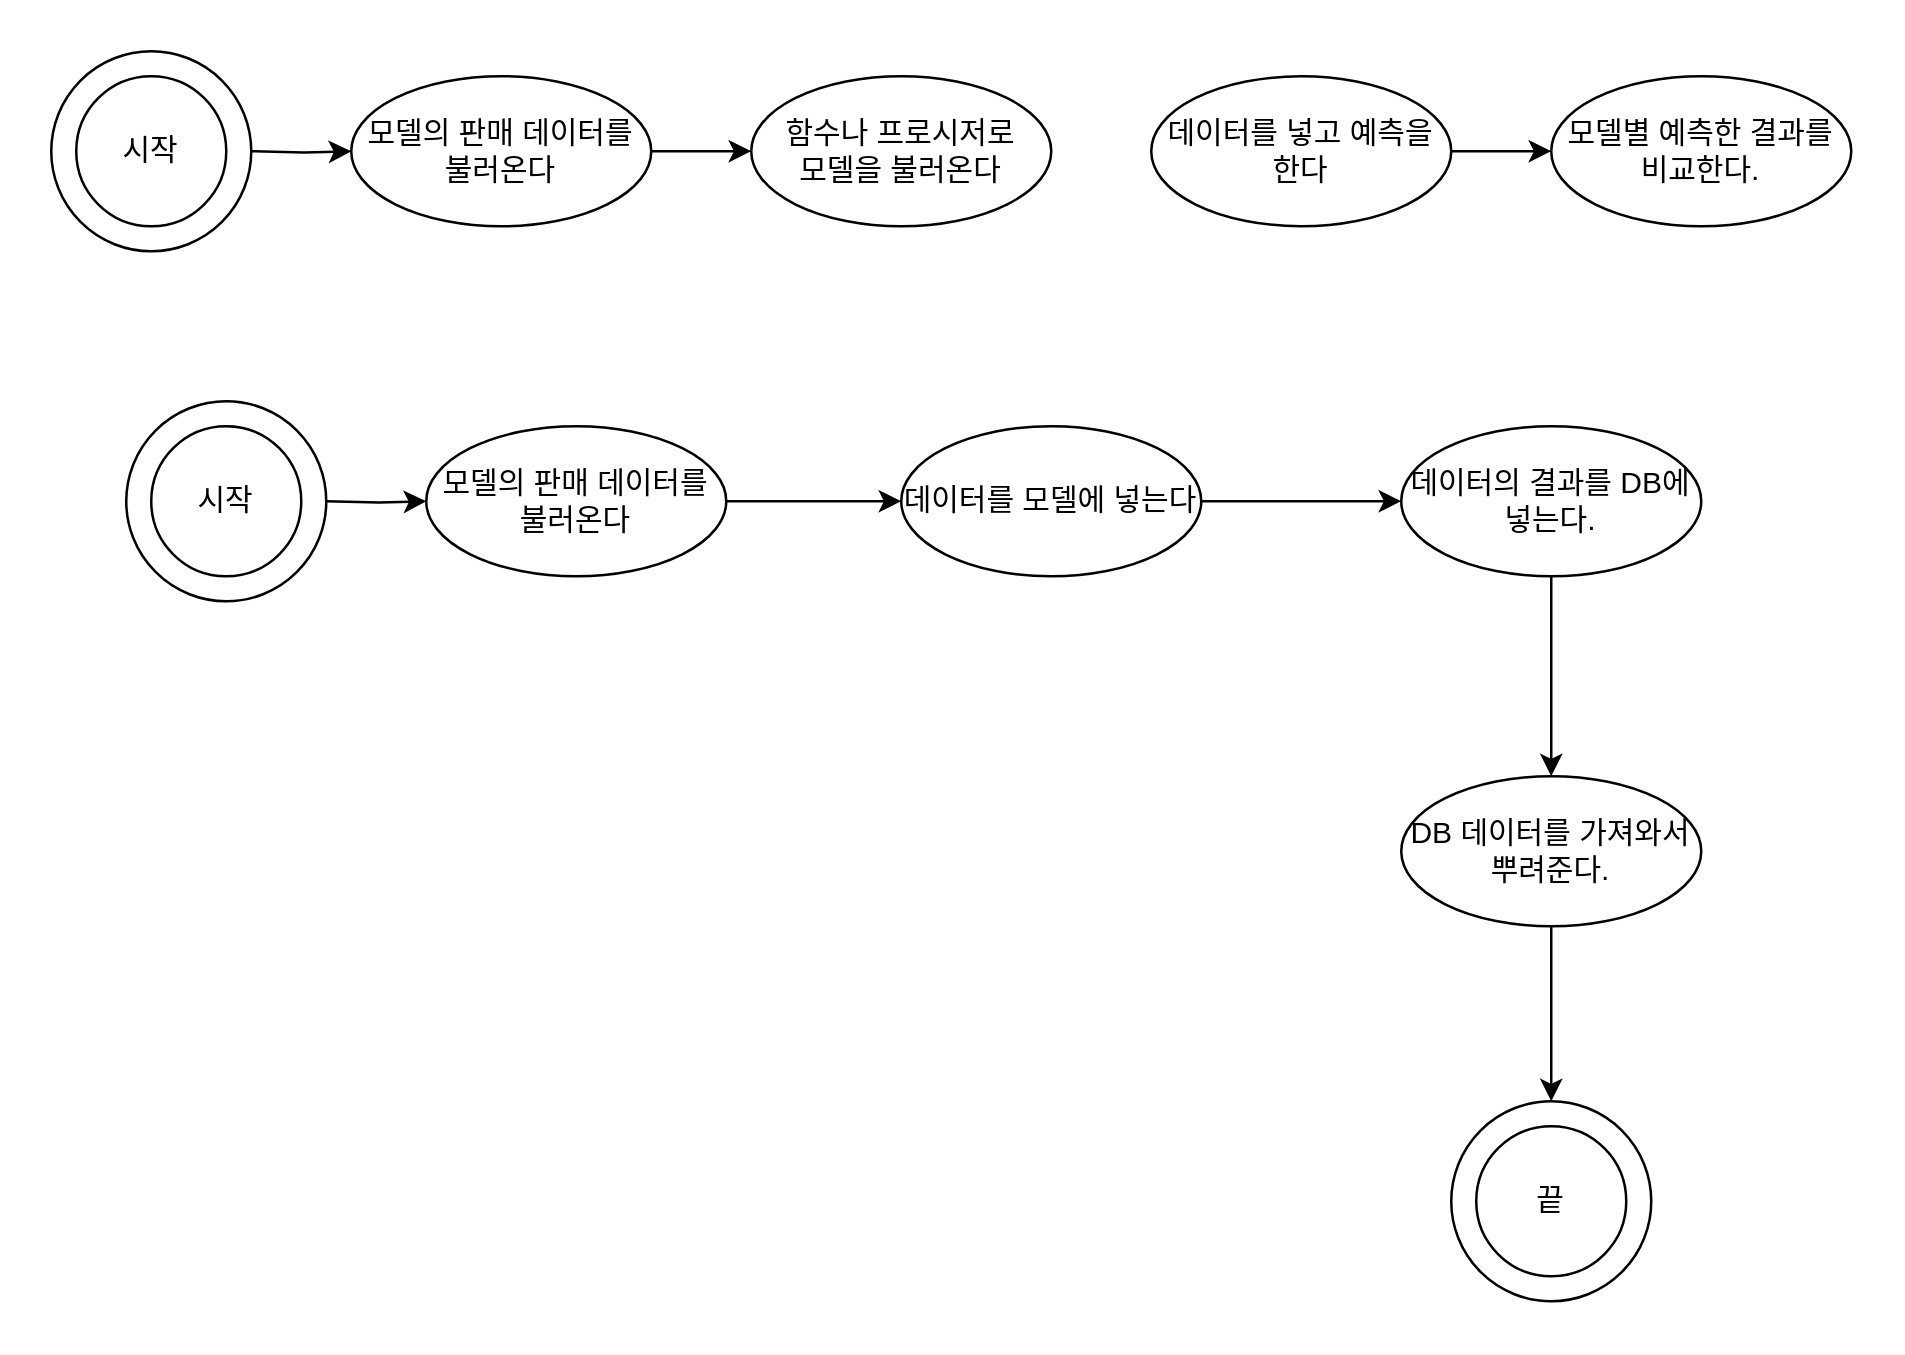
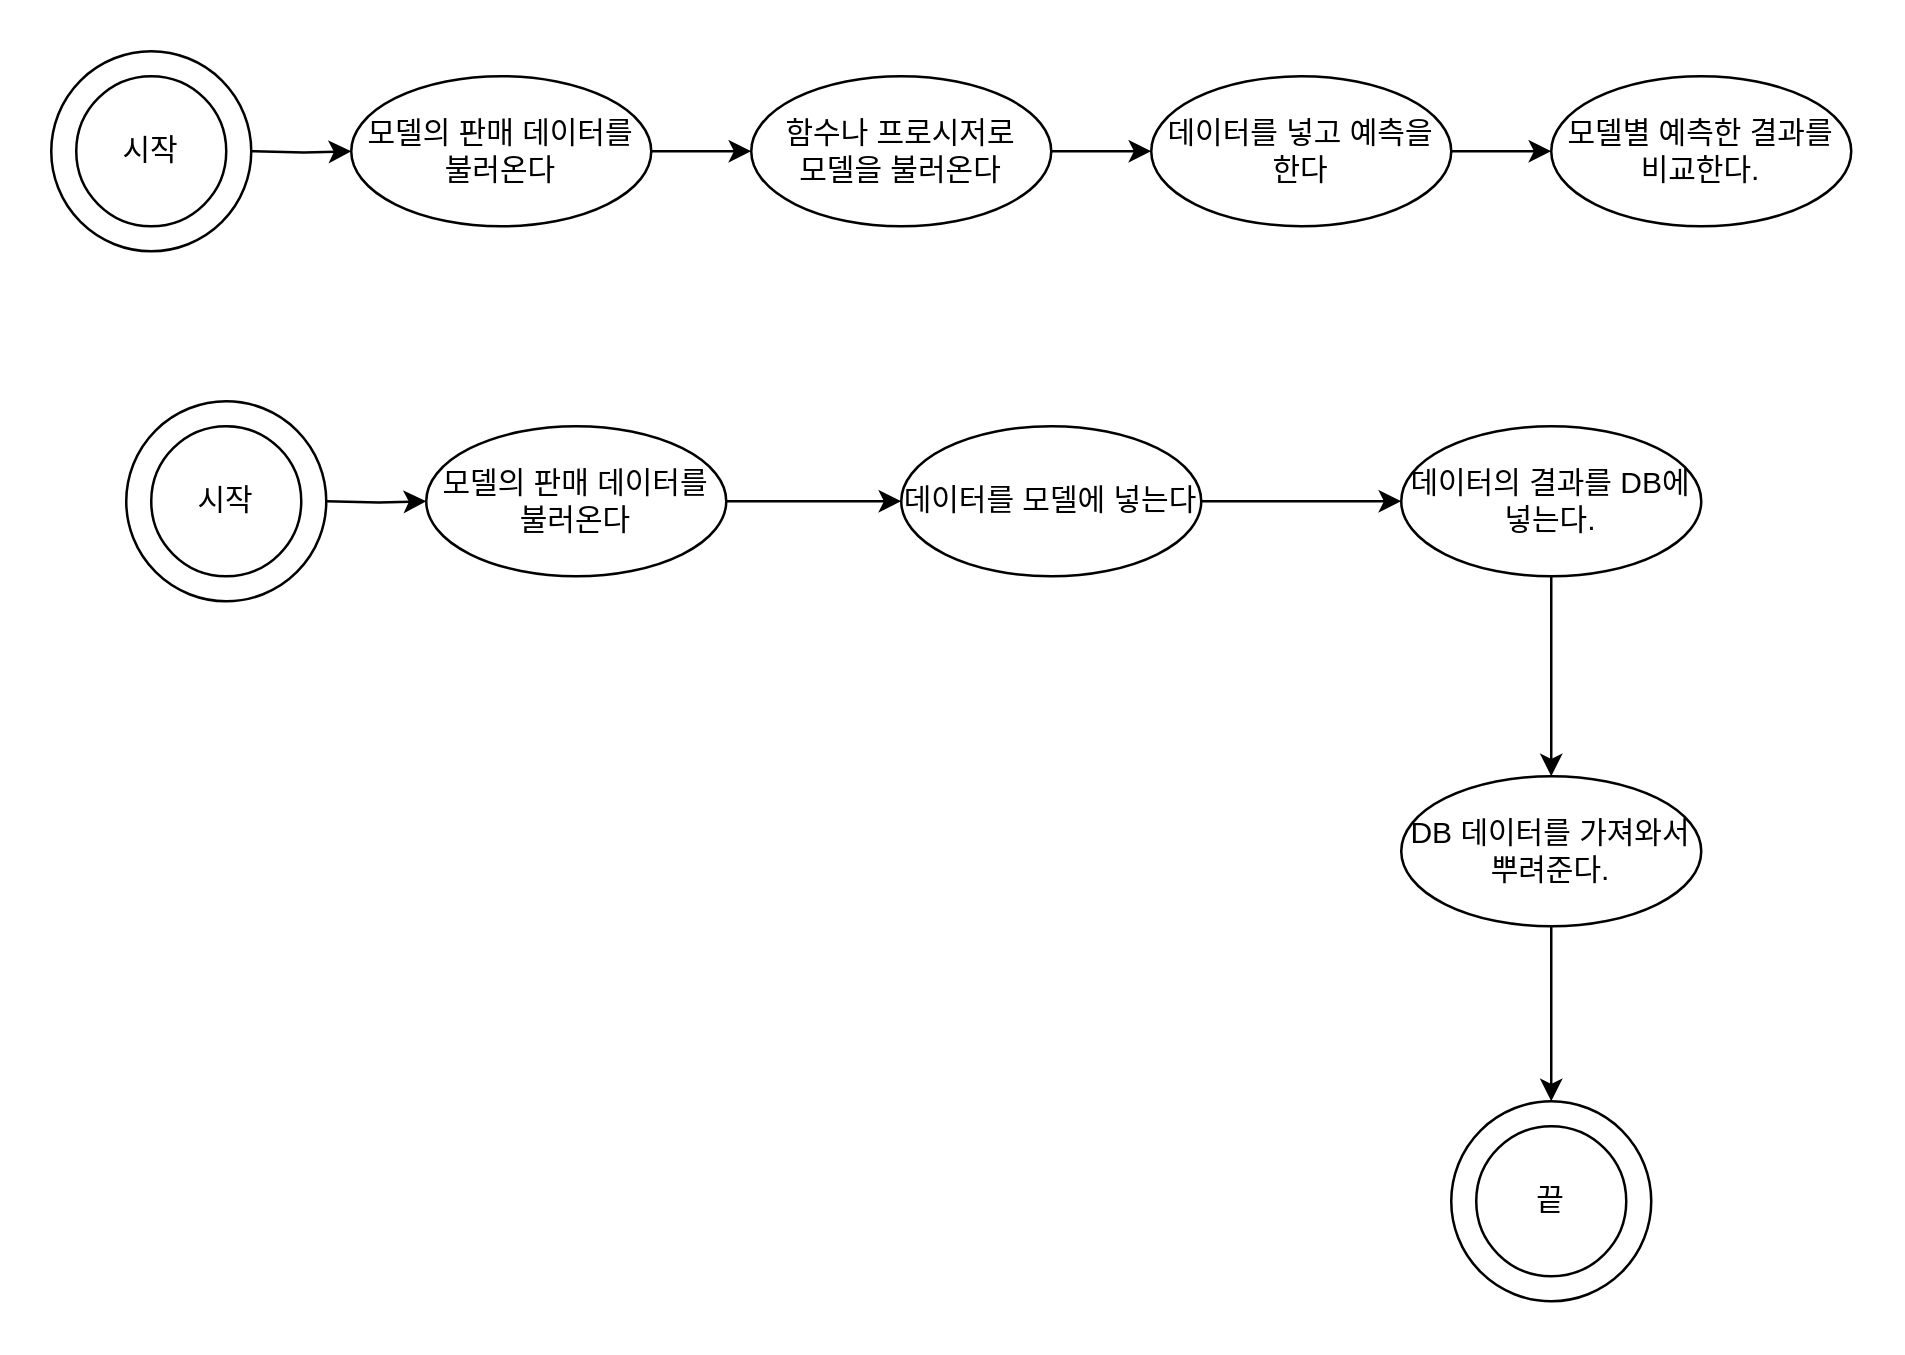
  <mxCell id="0" />
  <mxCell id="1" parent="0" />
  <mxCell id="2" value="" style="ellipse;whiteSpace=wrap;html=1;aspect=fixed;" parent="1" vertex="1"><mxGeometry x="20" y="20" width="80" height="80" as="geometry" /></mxCell>
  <mxCell id="3" value="" style="edgeStyle=orthogonalEdgeStyle;rounded=0;orthogonalLoop=1;jettySize=auto;html=1;" parent="1" target="6" edge="1"><mxGeometry relative="1" as="geometry"><mxPoint x="100" y="60" as="sourcePoint" /></mxGeometry></mxCell>
  <mxCell id="4" value="시작" style="ellipse;whiteSpace=wrap;html=1;aspect=fixed;" parent="1" vertex="1"><mxGeometry x="30" y="30" width="60" height="60" as="geometry" /></mxCell>
  <mxCell id="5" value="" style="edgeStyle=orthogonalEdgeStyle;rounded=0;orthogonalLoop=1;jettySize=auto;html=1;" edge="1" parent="1" source="6" target="16"><mxGeometry relative="1" as="geometry" /></mxCell>
  <mxCell id="6" value="모델의 판매 데이터를&lt;br&gt;불러온다" style="ellipse;whiteSpace=wrap;html=1;" parent="1" vertex="1"><mxGeometry x="140" y="30" width="120" height="60" as="geometry" /></mxCell>
  <mxCell id="7" value="" style="edgeStyle=orthogonalEdgeStyle;rounded=0;orthogonalLoop=1;jettySize=auto;html=1;" parent="1" source="8" target="10" edge="1"><mxGeometry relative="1" as="geometry" /></mxCell>
  <mxCell id="8" value="데이터를 모델에 넣는다" style="ellipse;whiteSpace=wrap;html=1;" parent="1" vertex="1"><mxGeometry x="360" y="170" width="120" height="60" as="geometry" /></mxCell>
  <mxCell id="9" value="" style="edgeStyle=orthogonalEdgeStyle;rounded=0;orthogonalLoop=1;jettySize=auto;html=1;" parent="1" source="10" edge="1"><mxGeometry relative="1" as="geometry"><mxPoint x="620" y="310" as="targetPoint" /></mxGeometry></mxCell>
  <mxCell id="10" value="데이터의 결과를 DB에 넣는다." style="ellipse;whiteSpace=wrap;html=1;" parent="1" vertex="1"><mxGeometry x="560" y="170" width="120" height="60" as="geometry" /></mxCell>
  <mxCell id="11" value="" style="ellipse;whiteSpace=wrap;html=1;aspect=fixed;" parent="1" vertex="1"><mxGeometry x="580" y="440" width="80" height="80" as="geometry" /></mxCell>
  <mxCell id="12" value="끝" style="ellipse;whiteSpace=wrap;html=1;aspect=fixed;" parent="1" vertex="1"><mxGeometry x="590" y="450" width="60" height="60" as="geometry" /></mxCell>
  <mxCell id="13" value="" style="edgeStyle=orthogonalEdgeStyle;rounded=0;orthogonalLoop=1;jettySize=auto;html=1;" parent="1" source="14" edge="1"><mxGeometry relative="1" as="geometry"><mxPoint x="620" y="440" as="targetPoint" /></mxGeometry></mxCell>
  <mxCell id="14" value="DB 데이터를 가져와서 뿌려준다." style="ellipse;whiteSpace=wrap;html=1;" parent="1" vertex="1"><mxGeometry x="560" y="310" width="120" height="60" as="geometry" /></mxCell>
+ <mxCell id="15" value="" style="edgeStyle=orthogonalEdgeStyle;rounded=0;orthogonalLoop=1;jettySize=auto;html=1;" edge="1" parent="1" source="16" target="18"><mxGeometry relative="1" as="geometry" /></mxCell>
  <mxCell id="16" value="함수나 프로시저로&lt;br&gt;모델을 불러온다" style="ellipse;whiteSpace=wrap;html=1;" vertex="1" parent="1"><mxGeometry x="300" y="30" width="120" height="60" as="geometry" /></mxCell>
  <mxCell id="17" value="" style="edgeStyle=orthogonalEdgeStyle;rounded=0;orthogonalLoop=1;jettySize=auto;html=1;" edge="1" parent="1" source="18" target="19"><mxGeometry relative="1" as="geometry" /></mxCell>
  <mxCell id="18" value="데이터를 넣고 예측을 한다" style="ellipse;whiteSpace=wrap;html=1;" vertex="1" parent="1"><mxGeometry x="460" y="30" width="120" height="60" as="geometry" /></mxCell>
  <mxCell id="19" value="모델별 예측한 결과를 비교한다." style="ellipse;whiteSpace=wrap;html=1;" vertex="1" parent="1"><mxGeometry x="620" y="30" width="120" height="60" as="geometry" /></mxCell>
  <mxCell id="20" value="" style="ellipse;whiteSpace=wrap;html=1;aspect=fixed;" vertex="1" parent="1"><mxGeometry x="50" y="160" width="80" height="80" as="geometry" /></mxCell>
  <mxCell id="21" value="" style="edgeStyle=orthogonalEdgeStyle;rounded=0;orthogonalLoop=1;jettySize=auto;html=1;" edge="1" parent="1" target="24"><mxGeometry relative="1" as="geometry"><mxPoint x="130" y="200" as="sourcePoint" /></mxGeometry></mxCell>
  <mxCell id="22" value="시작" style="ellipse;whiteSpace=wrap;html=1;aspect=fixed;" vertex="1" parent="1"><mxGeometry x="60" y="170" width="60" height="60" as="geometry" /></mxCell>
  <mxCell id="23" value="" style="edgeStyle=orthogonalEdgeStyle;rounded=0;orthogonalLoop=1;jettySize=auto;html=1;" edge="1" parent="1" source="24" target="8"><mxGeometry relative="1" as="geometry" /></mxCell>
  <mxCell id="24" value="모델의 판매 데이터를&lt;br&gt;불러온다" style="ellipse;whiteSpace=wrap;html=1;" vertex="1" parent="1"><mxGeometry x="170" y="170" width="120" height="60" as="geometry" /></mxCell>
